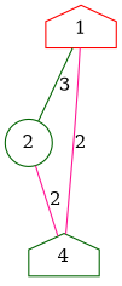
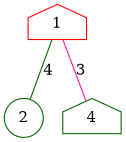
  graph {
    node [color=darkgreen shape=house]
    edge [color=deeppink]
    1 [color=red]
    2 [shape=circle]
    n3 [label=4]
-   1 -- 2 [color=darkgreen label=3]
-   1 -- n3 [label=2]
-   2 -- n3 [label=2]
+   1 -- 2 [color=darkgreen label=4]
+   1 -- n3 [label=3]
  }
